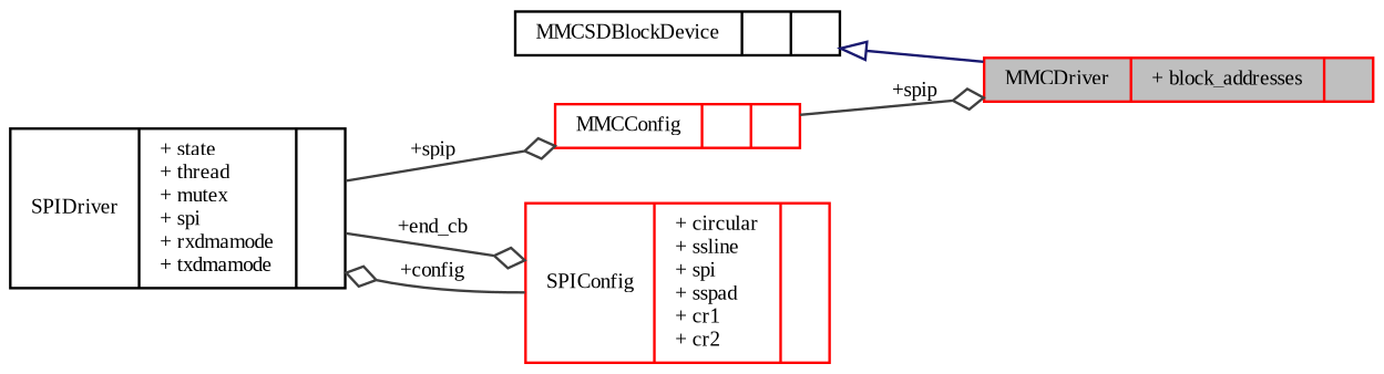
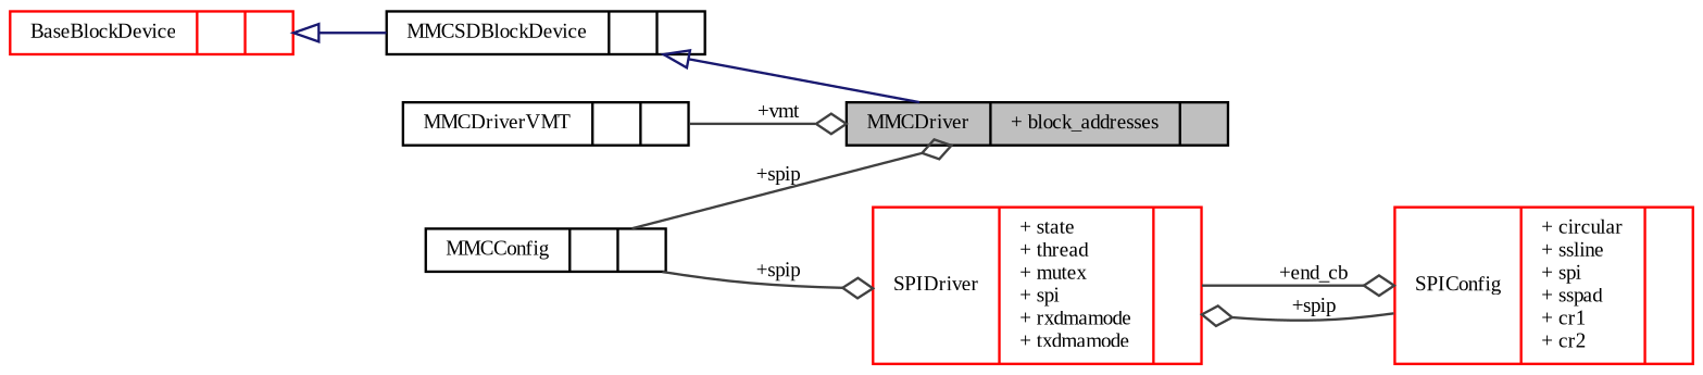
  digraph {
    fontname="Liberation Serif"
    rankdir=LR
    node [color=black fontname="Liberation Serif" fontsize=8 shape=record]
    edge [color=grey25 fontname="Liberation Serif" fontsize=8 labelfontname=Helvetica labelfontsize=8 style=solid arrowhead=odiamond]
-   n1 [color=red fillcolor=grey75 fontcolor=black height=0.2 label="{MMCDriver\n|+ block_addresses\l|}" style=filled width=0.4]
+   n1 [fillcolor=grey75 fontcolor=black height=0.2 label="{MMCDriver\n|+ block_addresses\l|}" style=filled width=0.4]
    n2 [height=0.2 label="{MMCSDBlockDevice\n||}" width=0.4]
-   n5 [color=red height=0.2 label="{MMCConfig\n||}" width=0.4]
-   n6 [height=0.2 label="{SPIDriver\n|+ state\l+ thread\l+ mutex\l+ spi\l+ rxdmamode\l+ txdmamode\l|}" width=0.4]
+   n3 [color=red height=0.2 label="{BaseBlockDevice\n||}" width=0.4]
+   n4 [height=0.2 label="{MMCDriverVMT\n||}" width=0.4]
+   n5 [height=0.2 label="{MMCConfig\n||}" width=0.4]
+   n6 [color=red height=0.2 label="{SPIDriver\n|+ state\l+ thread\l+ mutex\l+ spi\l+ rxdmamode\l+ txdmamode\l|}" width=0.4]
    n7 [color=red height=0.2 label="{SPIConfig\n|+ circular\l+ ssline\l+ spi\l+ sspad\l+ cr1\l+ cr2\l|}" width=0.4]
    n2 -> n1 [arrowtail=onormal color=midnightblue dir=back arrowhead=""]
+   n3 -> n2 [arrowtail=onormal color=midnightblue dir=back arrowhead=""]
+   n4 -> n1 [label=" +vmt"]
    n5 -> n1 [label=" +spip"]
-   n6 -> n5 [label=" +spip"]
+   n5 -> n6 [label=" +spip"]
    n6 -> n7 [label=" +end_cb"]
-   n7 -> n6 [label=" +config"]
+   n7 -> n6 [label=" +spip"]
  }
